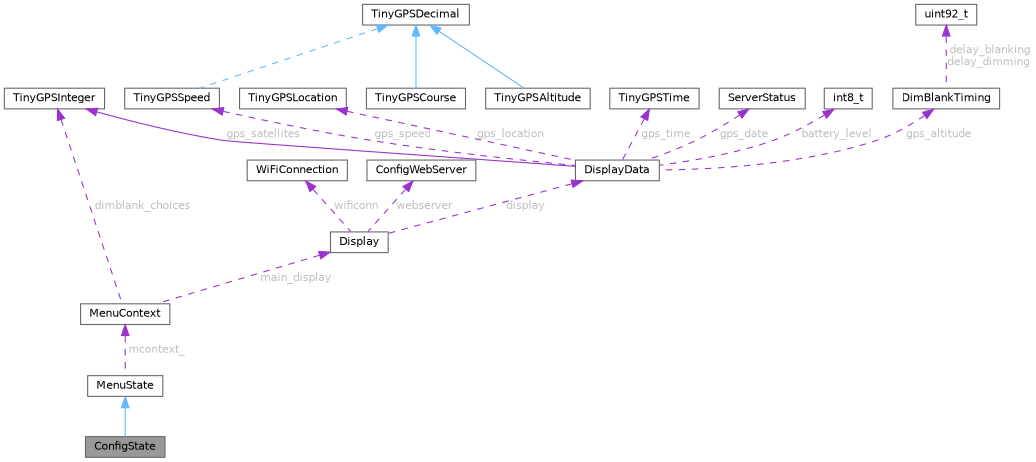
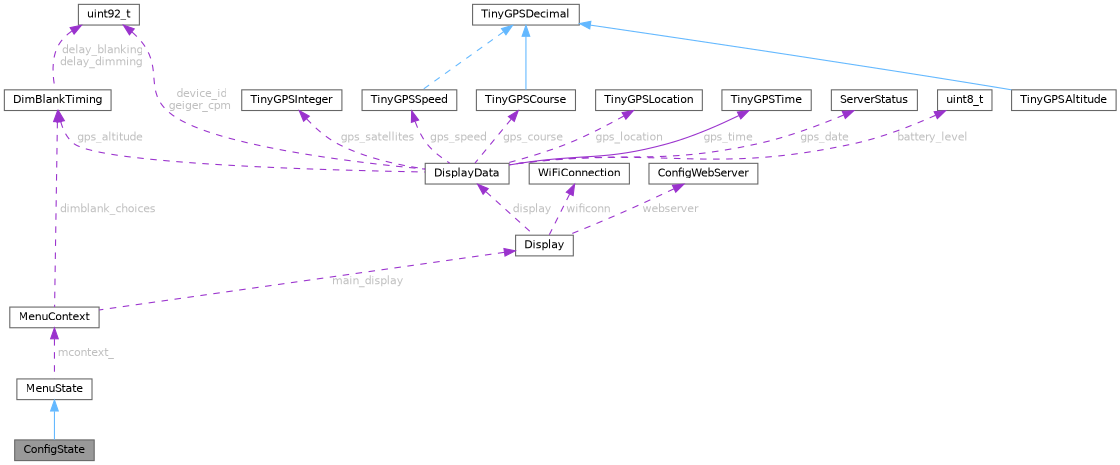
  digraph {
    rankdir=TB
    node [color=gray40 fillcolor=white fontname=Helvetica fontsize=10 shape=box style=filled]
    edge [color=darkorchid3 dir=back fontname=Helvetica fontsize=10 labelfontname=Helvetica labelfontsize=10 style=dashed fontcolor=grey]
    n1 [fillcolor=grey60 fontcolor=black height=0.2 label=ConfigState width=0.4]
    n2 [height=0.2 label=MenuState width=0.4]
    n3 [height=0.2 label=MenuContext width=0.4]
    n4 [height=0.2 label=DimBlankTiming width=0.4]
    n5 [height=0.2 label=DisplayData width=0.4]
    n6 [height=0.2 label=uint92_t width=0.4]
    n7 [height=0.2 label=Display width=0.4]
    n8 [height=0.2 label=TinyGPSInteger width=0.4]
    n9 [height=0.2 label=TinyGPSAltitude width=0.4]
    n10 [height=0.2 label=TinyGPSDecimal width=0.4]
    n11 [height=0.2 label=TinyGPSSpeed width=0.4]
    n12 [height=0.2 label=TinyGPSCourse width=0.4]
    n13 [height=0.2 label=TinyGPSLocation width=0.4]
    n14 [height=0.2 label=TinyGPSTime width=0.4]
    n15 [height=0.2 label=ServerStatus width=0.4]
-   n16 [height=0.2 label=int8_t width=0.4]
+   n16 [height=0.2 label=uint8_t width=0.4]
    n17 [height=0.2 label=WiFiConnection width=0.4]
    n18 [height=0.2 label=ConfigWebServer width=0.4]
    n2 -> n1 [color=steelblue1 style=solid fontcolor=""]
    n3 -> n2 [label=" mcontext_"]
-   n8 -> n3 [label=" dimblank_choices"]
+   n4 -> n3 [label=" dimblank_choices"]
    n4 -> n5 [label=" gps_altitude"]
    n5 -> n7 [label=" display"]
    n6 -> n4 [label=" delay_blanking\ndelay_dimming"]
+   n6 -> n5 [label=" device_id\ngeiger_cpm"]
    n7 -> n3 [label=" main_display"]
-   n8 -> n5 [label=" gps_satellites" style=solid]
+   n8 -> n5 [label=" gps_satellites"]
    n10 -> n9 [color=steelblue1 style=solid fontcolor=""]
    n10 -> n11 [color=steelblue1 fontcolor=""]
    n10 -> n12 [color=steelblue1 style=solid fontcolor=""]
    n11 -> n5 [label=" gps_speed"]
+   n12 -> n5 [label=" gps_course"]
    n13 -> n5 [label=" gps_location"]
-   n14 -> n5 [label=" gps_time"]
+   n14 -> n5 [label=" gps_time" style=solid]
    n15 -> n5 [label=" gps_date"]
    n16 -> n5 [label=" battery_level"]
    n17 -> n7 [label=" wificonn"]
    n18 -> n7 [label=" webserver"]
  }
